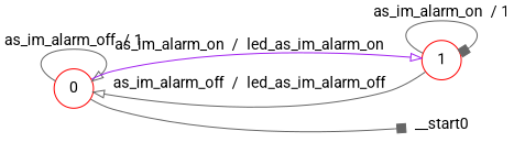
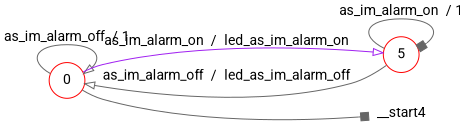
  digraph {
    fontname=Roboto
    rankdir=LR
    node [color=red fontname=Roboto shape=circle]
    edge [arrowhead=onormal color=gray40 fontname=Roboto]
    n1 [label=0]
-   n2 [label=1]
-   __start0 [color=darkgreen height=0 shape=none width=0]
+   n2 [label=5]
+   __start0 [color=darkgreen height=0 shape=none width=0 label=__start4]
    n1 -> n1 [label="as_im_alarm_off  / 1"]
    n1 -> n2 [color=purple label="as_im_alarm_on  /  led_as_im_alarm_on"]
    n1 -> __start0 [arrowhead=box]
    n2 -> n1 [label="as_im_alarm_off  /  led_as_im_alarm_off"]
    n2 -> n2 [arrowhead=box label="as_im_alarm_on  / 1"]
  }
